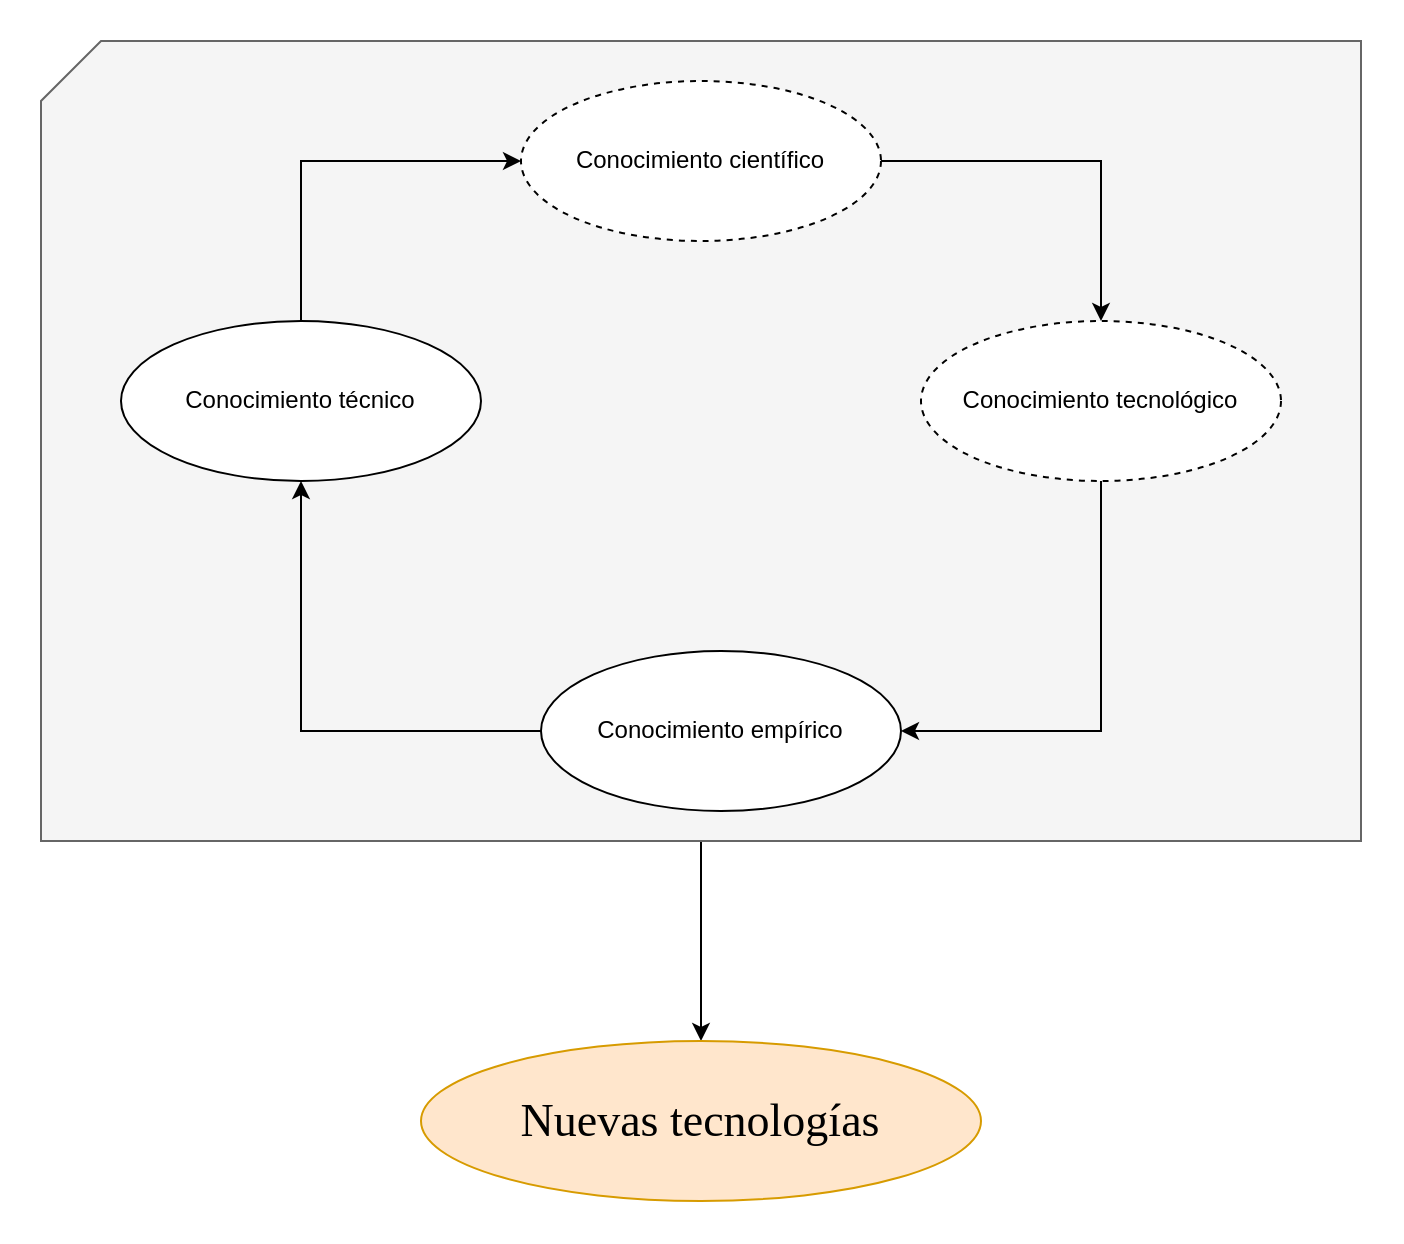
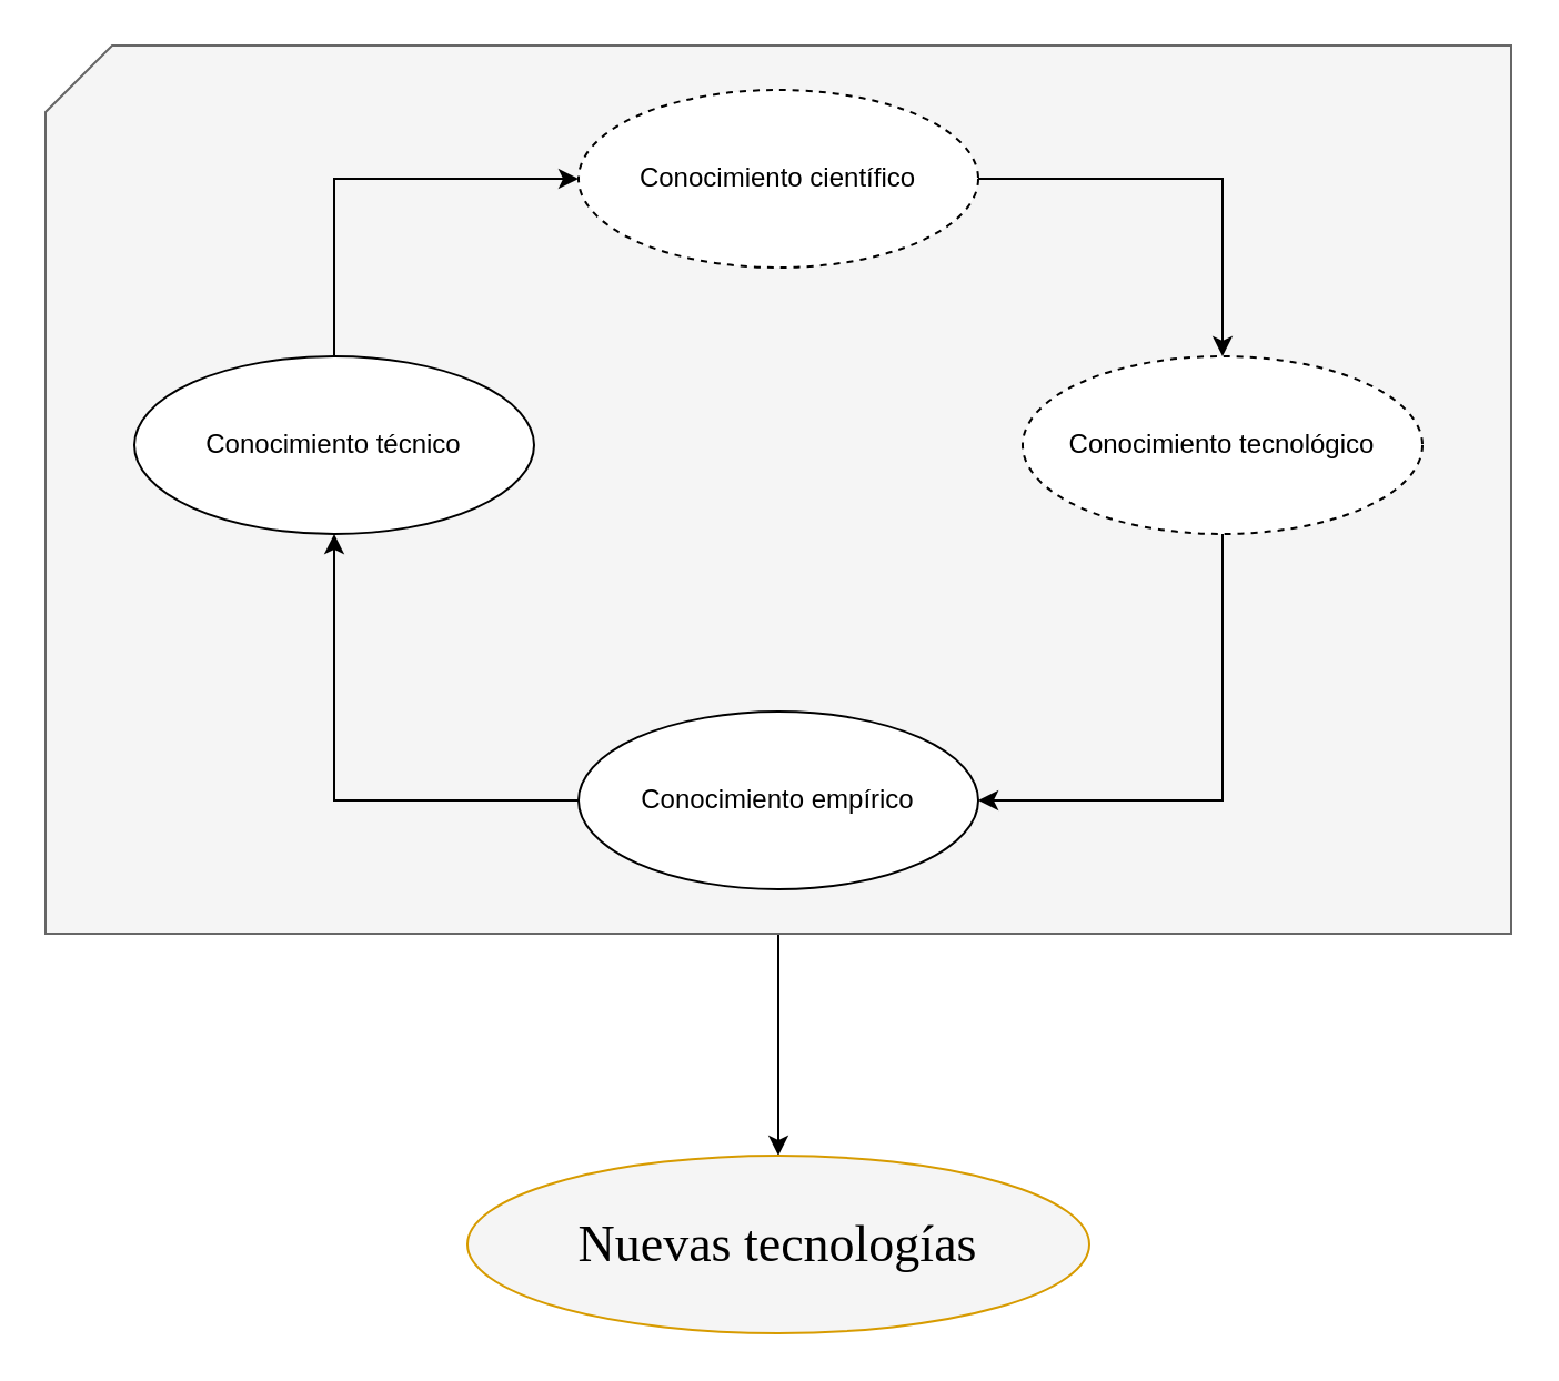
  <mxCell id="0" />
  <mxCell id="1" parent="0" />
  <mxCell id="2" style="edgeStyle=orthogonalEdgeStyle;rounded=0;orthogonalLoop=1;jettySize=auto;html=1;exitX=0.5;exitY=1;exitDx=0;exitDy=0;exitPerimeter=0;entryX=0.5;entryY=0;entryDx=0;entryDy=0;" edge="1" parent="1" source="3" target="12"><mxGeometry relative="1" as="geometry" /></mxCell>
  <mxCell id="3" value="" style="shape=card;whiteSpace=wrap;html=1;fillColor=#f5f5f5;strokeColor=#666666;fontColor=#333333;" vertex="1" parent="1"><mxGeometry x="20" y="20" width="660" height="400" as="geometry" /></mxCell>
  <mxCell id="4" style="edgeStyle=orthogonalEdgeStyle;rounded=0;orthogonalLoop=1;jettySize=auto;html=1;exitX=1;exitY=0.5;exitDx=0;exitDy=0;entryX=0.5;entryY=0;entryDx=0;entryDy=0;" edge="1" parent="1" source="5" target="7"><mxGeometry relative="1" as="geometry" /></mxCell>
  <mxCell id="5" value="Conocimiento científico" style="ellipse;whiteSpace=wrap;html=1;dashed=1;" vertex="1" parent="1"><mxGeometry x="260" y="40" width="180" height="80" as="geometry" /></mxCell>
  <mxCell id="6" style="edgeStyle=orthogonalEdgeStyle;rounded=0;orthogonalLoop=1;jettySize=auto;html=1;exitX=0.5;exitY=1;exitDx=0;exitDy=0;entryX=1;entryY=0.5;entryDx=0;entryDy=0;" edge="1" parent="1" source="7" target="9"><mxGeometry relative="1" as="geometry" /></mxCell>
  <mxCell id="7" value="Conocimiento tecnológico" style="ellipse;whiteSpace=wrap;html=1;dashed=1;" vertex="1" parent="1"><mxGeometry x="460" y="160" width="180" height="80" as="geometry" /></mxCell>
  <mxCell id="8" style="edgeStyle=orthogonalEdgeStyle;rounded=0;orthogonalLoop=1;jettySize=auto;html=1;exitX=0;exitY=0.5;exitDx=0;exitDy=0;entryX=0.5;entryY=1;entryDx=0;entryDy=0;" edge="1" parent="1" source="9" target="11"><mxGeometry relative="1" as="geometry" /></mxCell>
- <mxCell id="9" value="Conocimiento empírico" style="ellipse;whiteSpace=wrap;html=1;" vertex="1" parent="1"><mxGeometry x="270" y="325" width="180" height="80" as="geometry" /></mxCell>
+ <mxCell id="9" value="Conocimiento empírico" style="ellipse;whiteSpace=wrap;html=1;" vertex="1" parent="1"><mxGeometry x="260" y="320" width="180" height="80" as="geometry" /></mxCell>
  <mxCell id="10" style="edgeStyle=orthogonalEdgeStyle;rounded=0;orthogonalLoop=1;jettySize=auto;html=1;exitX=0.5;exitY=0;exitDx=0;exitDy=0;entryX=0;entryY=0.5;entryDx=0;entryDy=0;" edge="1" parent="1" source="11" target="5"><mxGeometry relative="1" as="geometry" /></mxCell>
  <mxCell id="11" value="Conocimiento técnico" style="ellipse;whiteSpace=wrap;html=1;" vertex="1" parent="1"><mxGeometry x="60" y="160" width="180" height="80" as="geometry" /></mxCell>
- <mxCell id="12" value="&lt;font style=&quot;font-size: 23px;&quot; face=&quot;Garamond&quot;&gt;Nuevas tecnologías&lt;/font&gt;" style="ellipse;whiteSpace=wrap;html=1;fillColor=#ffe6cc;strokeColor=#d79b00;" vertex="1" parent="1"><mxGeometry x="210" y="520" width="280" height="80" as="geometry" /></mxCell>
+ <mxCell id="12" value="&lt;font style=&quot;font-size: 23px;&quot; face=&quot;Garamond&quot;&gt;Nuevas tecnologías&lt;/font&gt;" style="ellipse;whiteSpace=wrap;html=1;fillColor=#f5f5f5;strokeColor=#d79b00;" vertex="1" parent="1"><mxGeometry x="210" y="520" width="280" height="80" as="geometry" /></mxCell>
